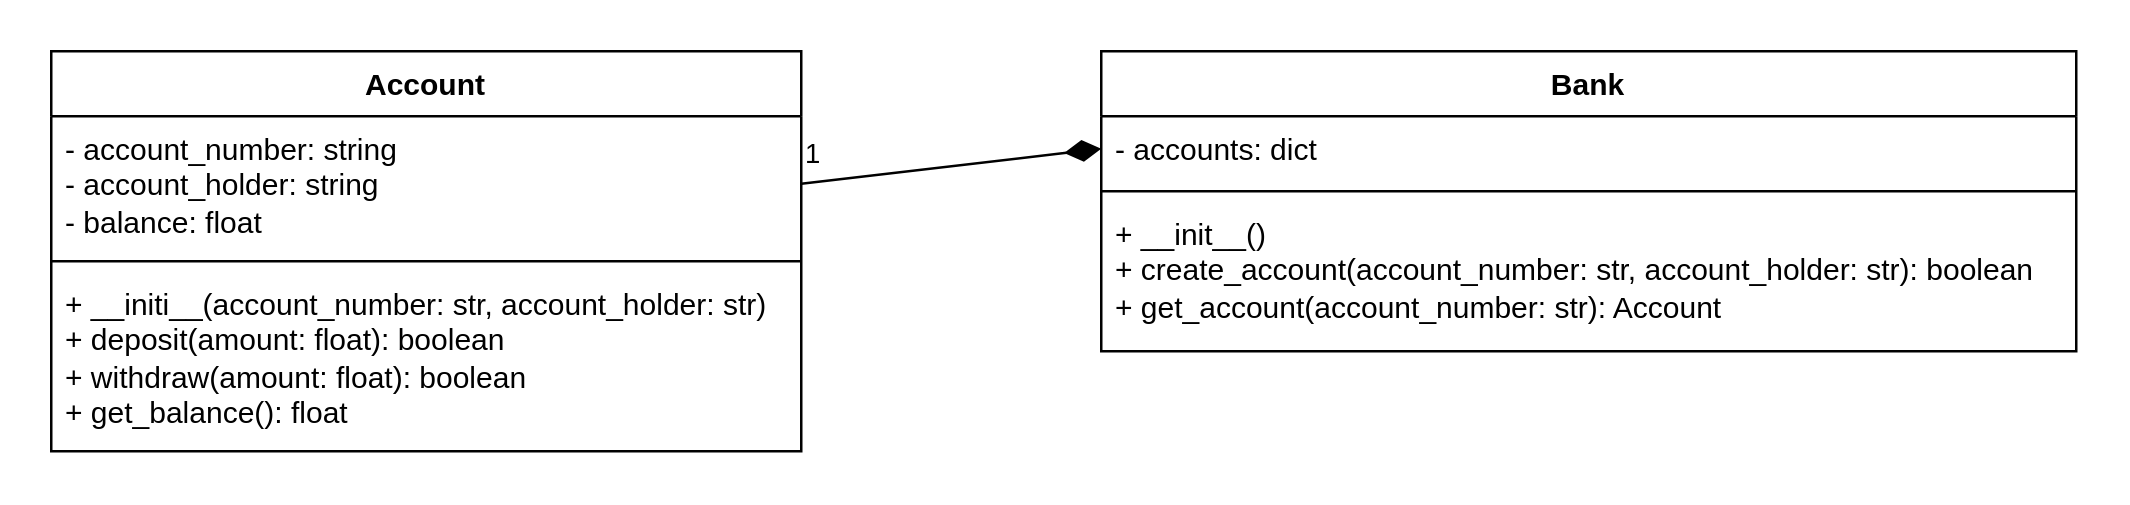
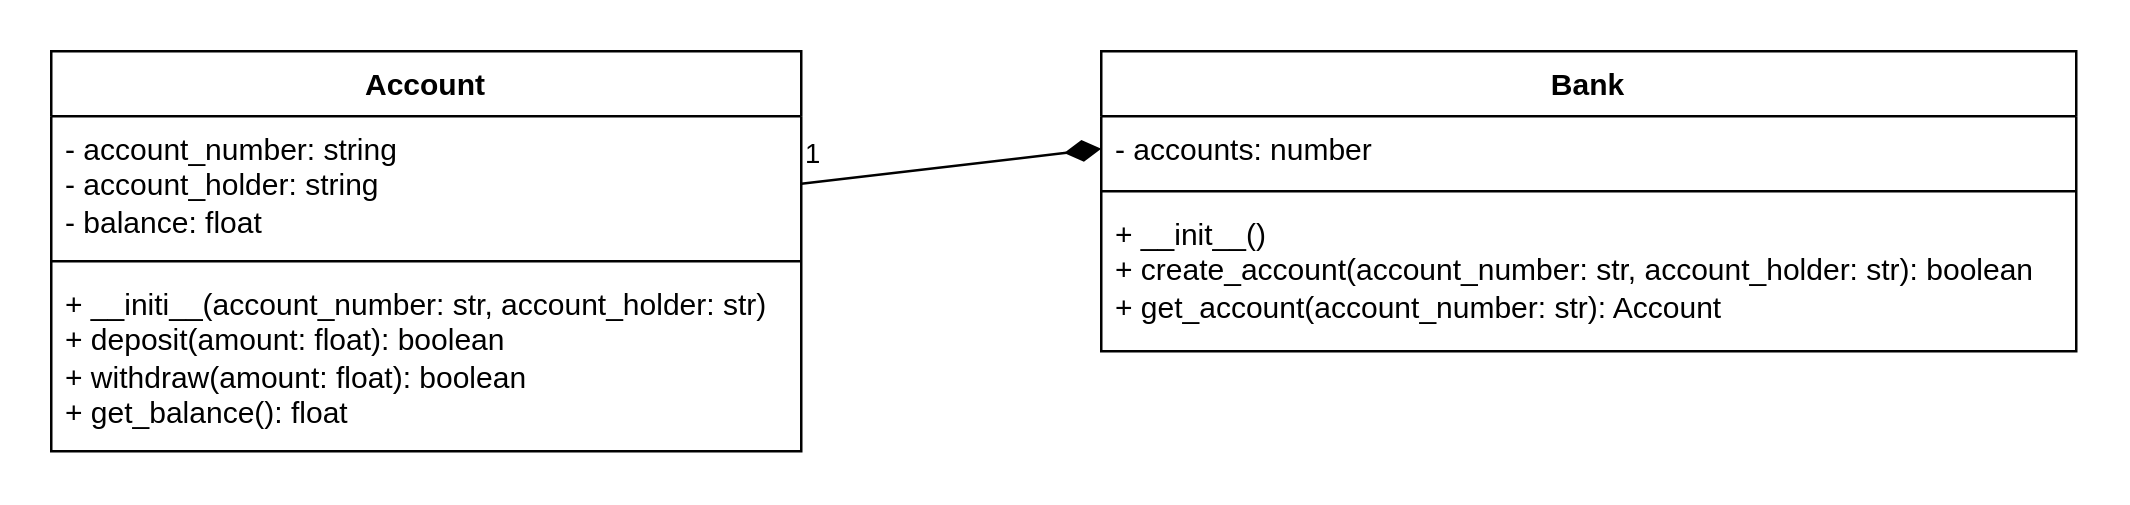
  <mxCell id="0" />
  <mxCell id="1" parent="0" />
  <mxCell id="2" value="Bank" style="swimlane;fontStyle=1;align=center;verticalAlign=top;childLayout=stackLayout;horizontal=1;startSize=26;horizontalStack=0;resizeParent=1;resizeParentMax=0;resizeLast=0;collapsible=1;marginBottom=0;whiteSpace=wrap;html=1;" vertex="1" parent="1"><mxGeometry x="440" y="20" width="390" height="120" as="geometry" /></mxCell>
- <mxCell id="3" value="- accounts: dict" style="text;strokeColor=none;fillColor=none;align=left;verticalAlign=top;spacingLeft=4;spacingRight=4;overflow=hidden;rotatable=0;points=[[0,0.5],[1,0.5]];portConstraint=eastwest;whiteSpace=wrap;html=1;" vertex="1" parent="2"><mxGeometry y="26" width="390" height="26" as="geometry" /></mxCell>
+ <mxCell id="3" value="- accounts: number" style="text;strokeColor=none;fillColor=none;align=left;verticalAlign=top;spacingLeft=4;spacingRight=4;overflow=hidden;rotatable=0;points=[[0,0.5],[1,0.5]];portConstraint=eastwest;whiteSpace=wrap;html=1;" vertex="1" parent="2"><mxGeometry y="26" width="390" height="26" as="geometry" /></mxCell>
  <mxCell id="4" value="" style="line;strokeWidth=1;fillColor=none;align=left;verticalAlign=middle;spacingTop=-1;spacingLeft=3;spacingRight=3;rotatable=0;labelPosition=right;points=[];portConstraint=eastwest;strokeColor=inherit;" vertex="1" parent="2"><mxGeometry y="52" width="390" height="8" as="geometry" /></mxCell>
  <mxCell id="5" value="+ __init__()&lt;div&gt;+ create_account(account_number: str, account_holder: str): boolean&lt;/div&gt;&lt;div&gt;+ get_account(account_number: str): Account&lt;/div&gt;" style="text;strokeColor=none;fillColor=none;align=left;verticalAlign=top;spacingLeft=4;spacingRight=4;overflow=hidden;rotatable=0;points=[[0,0.5],[1,0.5]];portConstraint=eastwest;whiteSpace=wrap;html=1;" vertex="1" parent="2"><mxGeometry y="60" width="390" height="60" as="geometry" /></mxCell>
  <mxCell id="6" value="Account" style="swimlane;fontStyle=1;align=center;verticalAlign=top;childLayout=stackLayout;horizontal=1;startSize=26;horizontalStack=0;resizeParent=1;resizeParentMax=0;resizeLast=0;collapsible=1;marginBottom=0;whiteSpace=wrap;html=1;" vertex="1" parent="1"><mxGeometry x="20" y="20" width="300" height="160" as="geometry" /></mxCell>
  <mxCell id="7" value="- account_number: string&lt;div&gt;- account_holder: string&lt;/div&gt;&lt;div&gt;- balance: float&lt;/div&gt;" style="text;strokeColor=none;fillColor=none;align=left;verticalAlign=top;spacingLeft=4;spacingRight=4;overflow=hidden;rotatable=0;points=[[0,0.5],[1,0.5]];portConstraint=eastwest;whiteSpace=wrap;html=1;" vertex="1" parent="6"><mxGeometry y="26" width="300" height="54" as="geometry" /></mxCell>
  <mxCell id="8" value="" style="line;strokeWidth=1;fillColor=none;align=left;verticalAlign=middle;spacingTop=-1;spacingLeft=3;spacingRight=3;rotatable=0;labelPosition=right;points=[];portConstraint=eastwest;strokeColor=inherit;" vertex="1" parent="6"><mxGeometry y="80" width="300" height="8" as="geometry" /></mxCell>
  <mxCell id="9" value="+ __initi__(account_number: str, account_holder: str)&lt;div&gt;+ deposit(amount: float): boolean&lt;/div&gt;&lt;div&gt;+ withdraw(amount: float): boolean&lt;/div&gt;&lt;div&gt;+ get_balance(): float&lt;/div&gt;" style="text;strokeColor=none;fillColor=none;align=left;verticalAlign=top;spacingLeft=4;spacingRight=4;overflow=hidden;rotatable=0;points=[[0,0.5],[1,0.5]];portConstraint=eastwest;whiteSpace=wrap;html=1;" vertex="1" parent="6"><mxGeometry y="88" width="300" height="72" as="geometry" /></mxCell>
  <mxCell id="10" value="1" style="endArrow=diamondThin;html=1;endSize=12;startArrow=none;startSize=14;startFill=0;align=left;verticalAlign=bottom;rounded=0;exitX=1;exitY=0.5;exitDx=0;exitDy=0;entryX=0;entryY=0.5;entryDx=0;entryDy=0;endFill=1;" edge="1" parent="1" source="7" target="3"><mxGeometry x="-1" y="3" relative="1" as="geometry"><mxPoint x="320" y="320" as="sourcePoint" /><mxPoint x="480" y="320" as="targetPoint" /></mxGeometry></mxCell>
